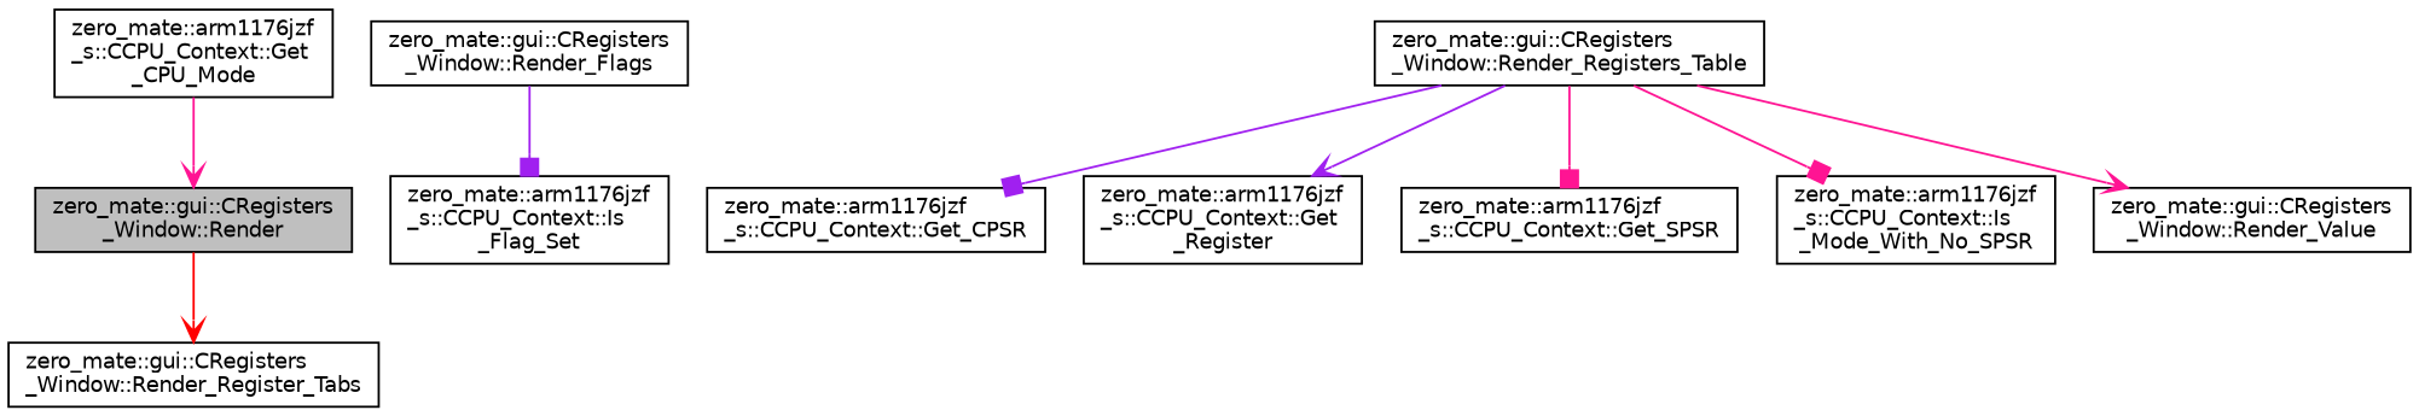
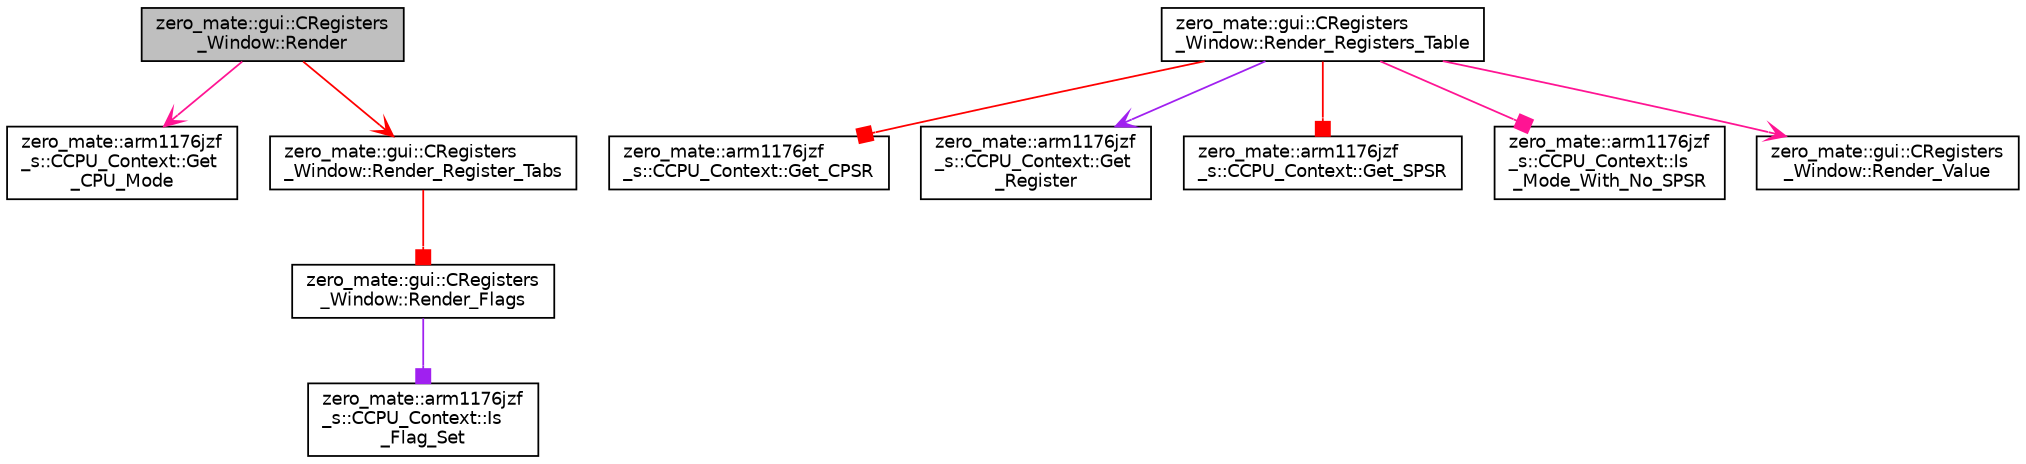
  digraph {
    rankdir=TB
    node [color=black fontname=Helvetica fontsize=10 shape=record]
    edge [arrowhead=box color=deeppink fontname=Helvetica fontsize=10 labelfontname=Helvetica labelfontsize=10 style=solid]
    n1 [fillcolor=grey75 fontcolor=black height=0.2 label="zero_mate::gui::CRegisters\l_Window::Render" style=filled width=0.4]
    n2 [height=0.2 label="zero_mate::arm1176jzf\l_s::CCPU_Context::Get\l_CPU_Mode" width=0.4]
    n3 [height=0.2 label="zero_mate::gui::CRegisters\l_Window::Render_Register_Tabs" width=0.4]
    n4 [height=0.2 label="zero_mate::gui::CRegisters\l_Window::Render_Flags" width=0.4]
    n5 [height=0.2 label="zero_mate::arm1176jzf\l_s::CCPU_Context::Is\l_Flag_Set" width=0.4]
    n6 [height=0.2 label="zero_mate::gui::CRegisters\l_Window::Render_Registers_Table" width=0.4]
    n7 [height=0.2 label="zero_mate::arm1176jzf\l_s::CCPU_Context::Get_CPSR" width=0.4]
    n8 [height=0.2 label="zero_mate::arm1176jzf\l_s::CCPU_Context::Get\l_Register" width=0.4]
    n9 [height=0.2 label="zero_mate::arm1176jzf\l_s::CCPU_Context::Get_SPSR" width=0.4]
    n10 [height=0.2 label="zero_mate::arm1176jzf\l_s::CCPU_Context::Is\l_Mode_With_No_SPSR" width=0.4]
    n11 [height=0.2 label="zero_mate::gui::CRegisters\l_Window::Render_Value" width=0.4]
-   n2 -> n1 [arrowhead=vee]
+   n1 -> n2 [arrowhead=vee]
    n1 -> n3 [arrowhead=vee color=red]
+   n3 -> n4 [color=red]
    n4 -> n5 [color=purple]
-   n6 -> n7 [color=purple]
+   n6 -> n7 [color=red]
    n6 -> n8 [arrowhead=vee color=purple]
-   n6 -> n9
+   n6 -> n9 [color=red]
    n6 -> n10
    n6 -> n11 [arrowhead=vee]
  }
